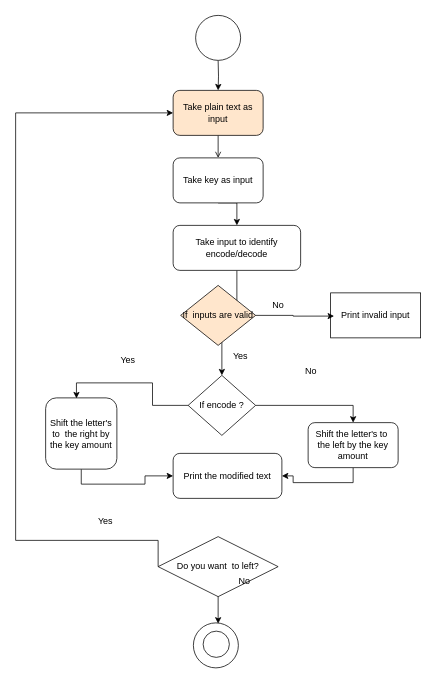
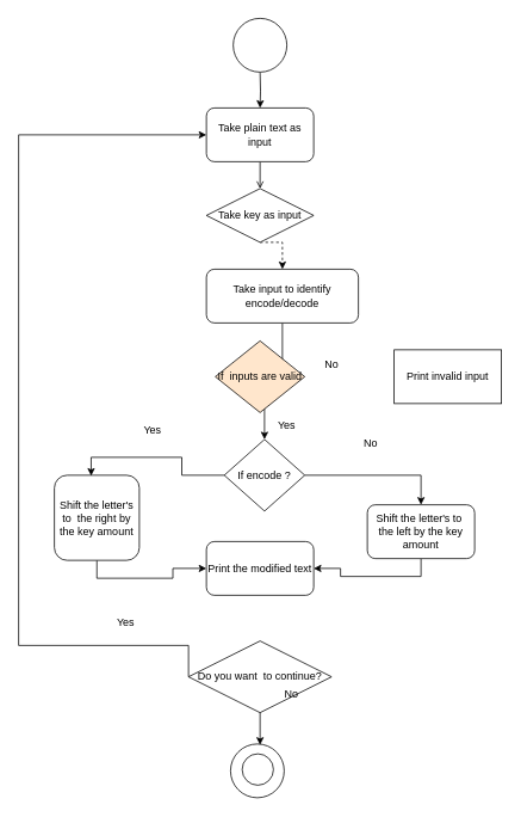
  <mxCell id="0" />
  <mxCell id="1" parent="0" />
  <mxCell id="2" style="edgeStyle=orthogonalEdgeStyle;rounded=0;orthogonalLoop=1;jettySize=auto;html=1;exitX=0.5;exitY=1;exitDx=0;exitDy=0;entryX=0.5;entryY=0;entryDx=0;entryDy=0;" edge="1" parent="1" target="4"><mxGeometry relative="1" as="geometry"><mxPoint x="290" y="80" as="sourcePoint" /></mxGeometry></mxCell>
  <mxCell id="3" style="edgeStyle=orthogonalEdgeStyle;rounded=0;orthogonalLoop=1;jettySize=auto;html=1;exitX=0.5;exitY=1;exitDx=0;exitDy=0;entryX=0.5;entryY=0;entryDx=0;entryDy=0;endArrow=open;" edge="1" parent="1" source="4" target="6"><mxGeometry relative="1" as="geometry" /></mxCell>
- <mxCell id="4" value="Take plain text as input" style="rounded=1;whiteSpace=wrap;html=1;fillColor=#ffe6cc;" vertex="1" parent="1"><mxGeometry x="230" y="120" width="120" height="60" as="geometry" /></mxCell>
- <mxCell id="5" style="edgeStyle=orthogonalEdgeStyle;rounded=0;orthogonalLoop=1;jettySize=auto;html=1;exitX=0.5;exitY=1;exitDx=0;exitDy=0;entryX=0.5;entryY=0;entryDx=0;entryDy=0;" edge="1" parent="1" source="6" target="8"><mxGeometry relative="1" as="geometry" /></mxCell>
- <mxCell id="6" value="Take key as input" style="rounded=1;whiteSpace=wrap;html=1;" vertex="1" parent="1"><mxGeometry x="230" y="210" width="120" height="60" as="geometry" /></mxCell>
+ <mxCell id="4" value="Take plain text as input" style="rounded=1;whiteSpace=wrap;html=1;" vertex="1" parent="1"><mxGeometry x="230" y="120" width="120" height="60" as="geometry" /></mxCell>
+ <mxCell id="5" style="edgeStyle=orthogonalEdgeStyle;rounded=0;orthogonalLoop=1;jettySize=auto;html=1;exitX=0.5;exitY=1;exitDx=0;exitDy=0;entryX=0.5;entryY=0;entryDx=0;entryDy=0;dashed=1;" edge="1" parent="1" source="6" target="8"><mxGeometry relative="1" as="geometry" /></mxCell>
+ <mxCell id="6" value="Take key as input" style="rhombus;whiteSpace=wrap;html=1;" vertex="1" parent="1"><mxGeometry x="230" y="210" width="120" height="60" as="geometry" /></mxCell>
  <mxCell id="7" style="edgeStyle=orthogonalEdgeStyle;rounded=0;orthogonalLoop=1;jettySize=auto;html=1;exitX=0.5;exitY=1;exitDx=0;exitDy=0;entryX=0.5;entryY=0;entryDx=0;entryDy=0;" edge="1" parent="1" source="8" target="10"><mxGeometry relative="1" as="geometry" /></mxCell>
  <mxCell id="8" value="Take input to identify encode/decode" style="rounded=1;whiteSpace=wrap;html=1;" vertex="1" parent="1"><mxGeometry x="230" y="300" width="170" height="60" as="geometry" /></mxCell>
  <mxCell id="9" style="edgeStyle=orthogonalEdgeStyle;rounded=0;orthogonalLoop=1;jettySize=auto;html=1;exitX=1;exitY=0.5;exitDx=0;exitDy=0;entryX=0.5;entryY=0;entryDx=0;entryDy=0;" edge="1" parent="1" source="10" target="14"><mxGeometry relative="1" as="geometry" /></mxCell>
- <mxCell id="10" value="If encode ?" style="rhombus;whiteSpace=wrap;html=1;" vertex="1" parent="1"><mxGeometry x="250" y="500" width="90" height="80" as="geometry" /></mxCell>
+ <mxCell id="10" value="If encode ?" style="rhombus;whiteSpace=wrap;html=1;" vertex="1" parent="1"><mxGeometry x="250" y="490" width="90" height="80" as="geometry" /></mxCell>
  <mxCell id="11" style="edgeStyle=orthogonalEdgeStyle;rounded=0;orthogonalLoop=1;jettySize=auto;html=1;exitX=0.5;exitY=1;exitDx=0;exitDy=0;entryX=0;entryY=0.5;entryDx=0;entryDy=0;" edge="1" parent="1" source="12" target="18"><mxGeometry relative="1" as="geometry" /></mxCell>
  <mxCell id="12" value="Shift the letter's to&amp;nbsp; the right by the key amount" style="rounded=1;whiteSpace=wrap;html=1;" vertex="1" parent="1"><mxGeometry x="60" y="530" width="95" height="95" as="geometry" /></mxCell>
  <mxCell id="13" style="edgeStyle=orthogonalEdgeStyle;rounded=0;orthogonalLoop=1;jettySize=auto;html=1;exitX=0.5;exitY=1;exitDx=0;exitDy=0;entryX=1;entryY=0.5;entryDx=0;entryDy=0;" edge="1" parent="1" source="14" target="18"><mxGeometry relative="1" as="geometry" /></mxCell>
  <mxCell id="14" value="Shift the letter's to&amp;nbsp; the left by the key amount" style="rounded=1;whiteSpace=wrap;html=1;" vertex="1" parent="1"><mxGeometry x="410" y="563" width="120" height="60" as="geometry" /></mxCell>
  <mxCell id="15" style="edgeStyle=orthogonalEdgeStyle;rounded=0;orthogonalLoop=1;jettySize=auto;html=1;exitX=0;exitY=0.5;exitDx=0;exitDy=0;entryX=0.433;entryY=0.007;entryDx=0;entryDy=0;entryPerimeter=0;" edge="1" parent="1" source="10" target="12"><mxGeometry relative="1" as="geometry" /></mxCell>
  <mxCell id="16" value="No" style="text;html=1;align=center;verticalAlign=middle;whiteSpace=wrap;rounded=0;" vertex="1" parent="1"><mxGeometry x="384" y="480" width="60" height="30" as="geometry" /></mxCell>
  <mxCell id="17" value="Yes" style="text;html=1;align=center;verticalAlign=middle;whiteSpace=wrap;rounded=0;" vertex="1" parent="1"><mxGeometry x="140" y="465" width="60" height="30" as="geometry" /></mxCell>
- <mxCell id="18" value="Print the modified text" style="rounded=1;whiteSpace=wrap;html=1;" vertex="1" parent="1"><mxGeometry x="230" y="604" width="145" height="60" as="geometry" /></mxCell>
+ <mxCell id="18" value="Print the modified text" style="rounded=1;whiteSpace=wrap;html=1;" vertex="1" parent="1"><mxGeometry x="230" y="604" width="120" height="60" as="geometry" /></mxCell>
  <mxCell id="19" style="edgeStyle=orthogonalEdgeStyle;rounded=0;orthogonalLoop=1;jettySize=auto;html=1;exitX=0;exitY=0.5;exitDx=0;exitDy=0;entryX=0;entryY=0.5;entryDx=0;entryDy=0;" edge="1" parent="1" source="21" target="4"><mxGeometry relative="1" as="geometry"><Array as="points"><mxPoint x="20" y="720" /><mxPoint x="20" y="150" /></Array></mxGeometry></mxCell>
  <mxCell id="20" style="edgeStyle=orthogonalEdgeStyle;rounded=0;orthogonalLoop=1;jettySize=auto;html=1;exitX=0.5;exitY=1;exitDx=0;exitDy=0;" edge="1" parent="1"><mxGeometry relative="1" as="geometry"><mxPoint x="290" y="792" as="sourcePoint" /><mxPoint x="290" y="831" as="targetPoint" /></mxGeometry></mxCell>
- <mxCell id="21" value="Do you want&amp;nbsp; to left?" style="rhombus;whiteSpace=wrap;html=1;" vertex="1" parent="1"><mxGeometry x="210" y="715" width="160" height="80" as="geometry" /></mxCell>
+ <mxCell id="21" value="Do you want&amp;nbsp; to continue?" style="rhombus;whiteSpace=wrap;html=1;" vertex="1" parent="1"><mxGeometry x="210" y="715" width="160" height="80" as="geometry" /></mxCell>
  <mxCell id="22" value="Yes" style="text;html=1;align=center;verticalAlign=middle;whiteSpace=wrap;rounded=0;" vertex="1" parent="1"><mxGeometry x="110" y="680" width="60" height="30" as="geometry" /></mxCell>
  <mxCell id="23" value="No" style="text;html=1;align=center;verticalAlign=middle;resizable=0;points=[];autosize=1;strokeColor=none;fillColor=none;" vertex="1" parent="1"><mxGeometry x="305" y="760" width="40" height="30" as="geometry" /></mxCell>
  <mxCell id="24" value="" style="ellipse;whiteSpace=wrap;html=1;aspect=fixed;" vertex="1" parent="1"><mxGeometry x="260" y="20" width="60" height="60" as="geometry" /></mxCell>
  <mxCell id="25" value="" style="ellipse;whiteSpace=wrap;html=1;aspect=fixed;" vertex="1" parent="1"><mxGeometry x="257" y="830" width="60" height="60" as="geometry" /></mxCell>
  <mxCell id="26" value="" style="ellipse;whiteSpace=wrap;html=1;aspect=fixed;" vertex="1" parent="1"><mxGeometry x="270" y="841" width="35" height="35" as="geometry" /></mxCell>
  <mxCell id="27" value="If&amp;nbsp; inputs are valid" style="rhombus;whiteSpace=wrap;html=1;fillColor=#ffe6cc;" vertex="1" parent="1"><mxGeometry x="240" y="380" width="100" height="80" as="geometry" /></mxCell>
  <mxCell id="28" value="Yes" style="text;html=1;align=center;verticalAlign=middle;whiteSpace=wrap;rounded=0;" vertex="1" parent="1"><mxGeometry x="290" y="460" width="60" height="30" as="geometry" /></mxCell>
  <mxCell id="29" value="Print invalid input" style="whiteSpace=wrap;html=1;rounded=0;" vertex="1" parent="1"><mxGeometry x="440" y="390" width="120" height="60" as="geometry" /></mxCell>
- <mxCell id="30" style="edgeStyle=orthogonalEdgeStyle;rounded=0;orthogonalLoop=1;jettySize=auto;html=1;exitX=1;exitY=0.5;exitDx=0;exitDy=0;entryX=0.038;entryY=0.516;entryDx=0;entryDy=0;entryPerimeter=0;" edge="1" parent="1" source="27" target="29"><mxGeometry relative="1" as="geometry" /></mxCell>
  <mxCell id="31" value="No" style="text;html=1;align=center;verticalAlign=middle;resizable=0;points=[];autosize=1;strokeColor=none;fillColor=none;" vertex="1" parent="1"><mxGeometry x="350" y="391" width="40" height="30" as="geometry" /></mxCell>
